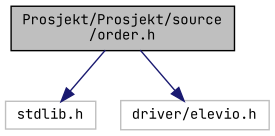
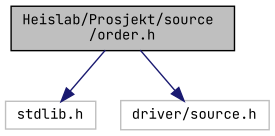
  digraph {
    fontname="JetBrains Mono"
    node [color=grey75 fillcolor=white fontname="JetBrains Mono" fontsize=10 shape=record style=filled]
    edge [color=midnightblue fontname="JetBrains Mono" fontsize=10 labelfontname=Helvetica labelfontsize=10 style=solid]
-   n1 [color=black fillcolor=grey75 fontcolor=black height=0.2 label="Prosjekt/Prosjekt/source\l/order.h" width=0.4]
+   n1 [color=black fillcolor=grey75 fontcolor=black height=0.2 label="Heislab/Prosjekt/source\l/order.h" width=0.4]
    n2 [height=0.2 label="stdlib.h" width=0.4]
-   n3 [height=0.2 label="driver/elevio.h" width=0.4]
+   n3 [height=0.2 label="driver/source.h" width=0.4]
    n1 -> n2
    n1 -> n3
  }
